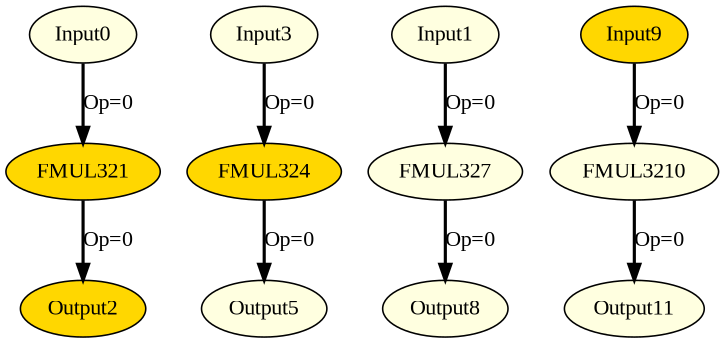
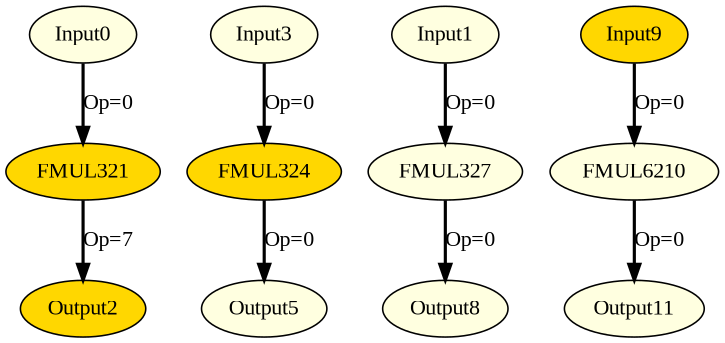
  digraph {
    fontname="Liberation Serif"
    node [color=black fillcolor=lightyellow fontname="Liberation Serif" offset="0,0" opcode=Input pattern="4,25" style=filled]
    edge [color=black fontname="Liberation Serif" operand=0 style=bold]
    Input0 [ref_name=gemm_0_0]
    FMUL321 [fillcolor=gold opcode=FMUL32 offset="" pattern=""]
    Output2 [fillcolor=gold opcode=Output ref_name=gemm_0_1]
    Input3 [ref_name=gemm_0_0]
    FMUL324 [fillcolor=gold opcode=FMUL32 offset="" pattern=""]
    Output5 [opcode=Output ref_name=gemm_0_1]
    n7 [label=Input1 ref_name=gemm_0_0]
    FMUL327 [opcode=FMUL32 offset="" pattern=""]
    Output8 [opcode=Output ref_name=gemm_0_1]
    Input9 [fillcolor=gold ref_name=gemm_0_0]
-   FMUL3210 [opcode=FMUL32 offset="" pattern=""]
+   FMUL3210 [opcode=FMUL32 label=FMUL6210 offset="" pattern=""]
    Output11 [opcode=Output ref_name=gemm_0_1]
    Input0 -> FMUL321 [label="Op=0"]
-   FMUL321 -> Output2 [label="Op=0"]
+   FMUL321 -> Output2 [label="Op=7"]
    Input3 -> FMUL324 [label="Op=0"]
    FMUL324 -> Output5 [label="Op=0"]
    n7 -> FMUL327 [label="Op=0"]
    FMUL327 -> Output8 [label="Op=0"]
    Input9 -> FMUL3210 [label="Op=0"]
    FMUL3210 -> Output11 [label="Op=0"]
  }
